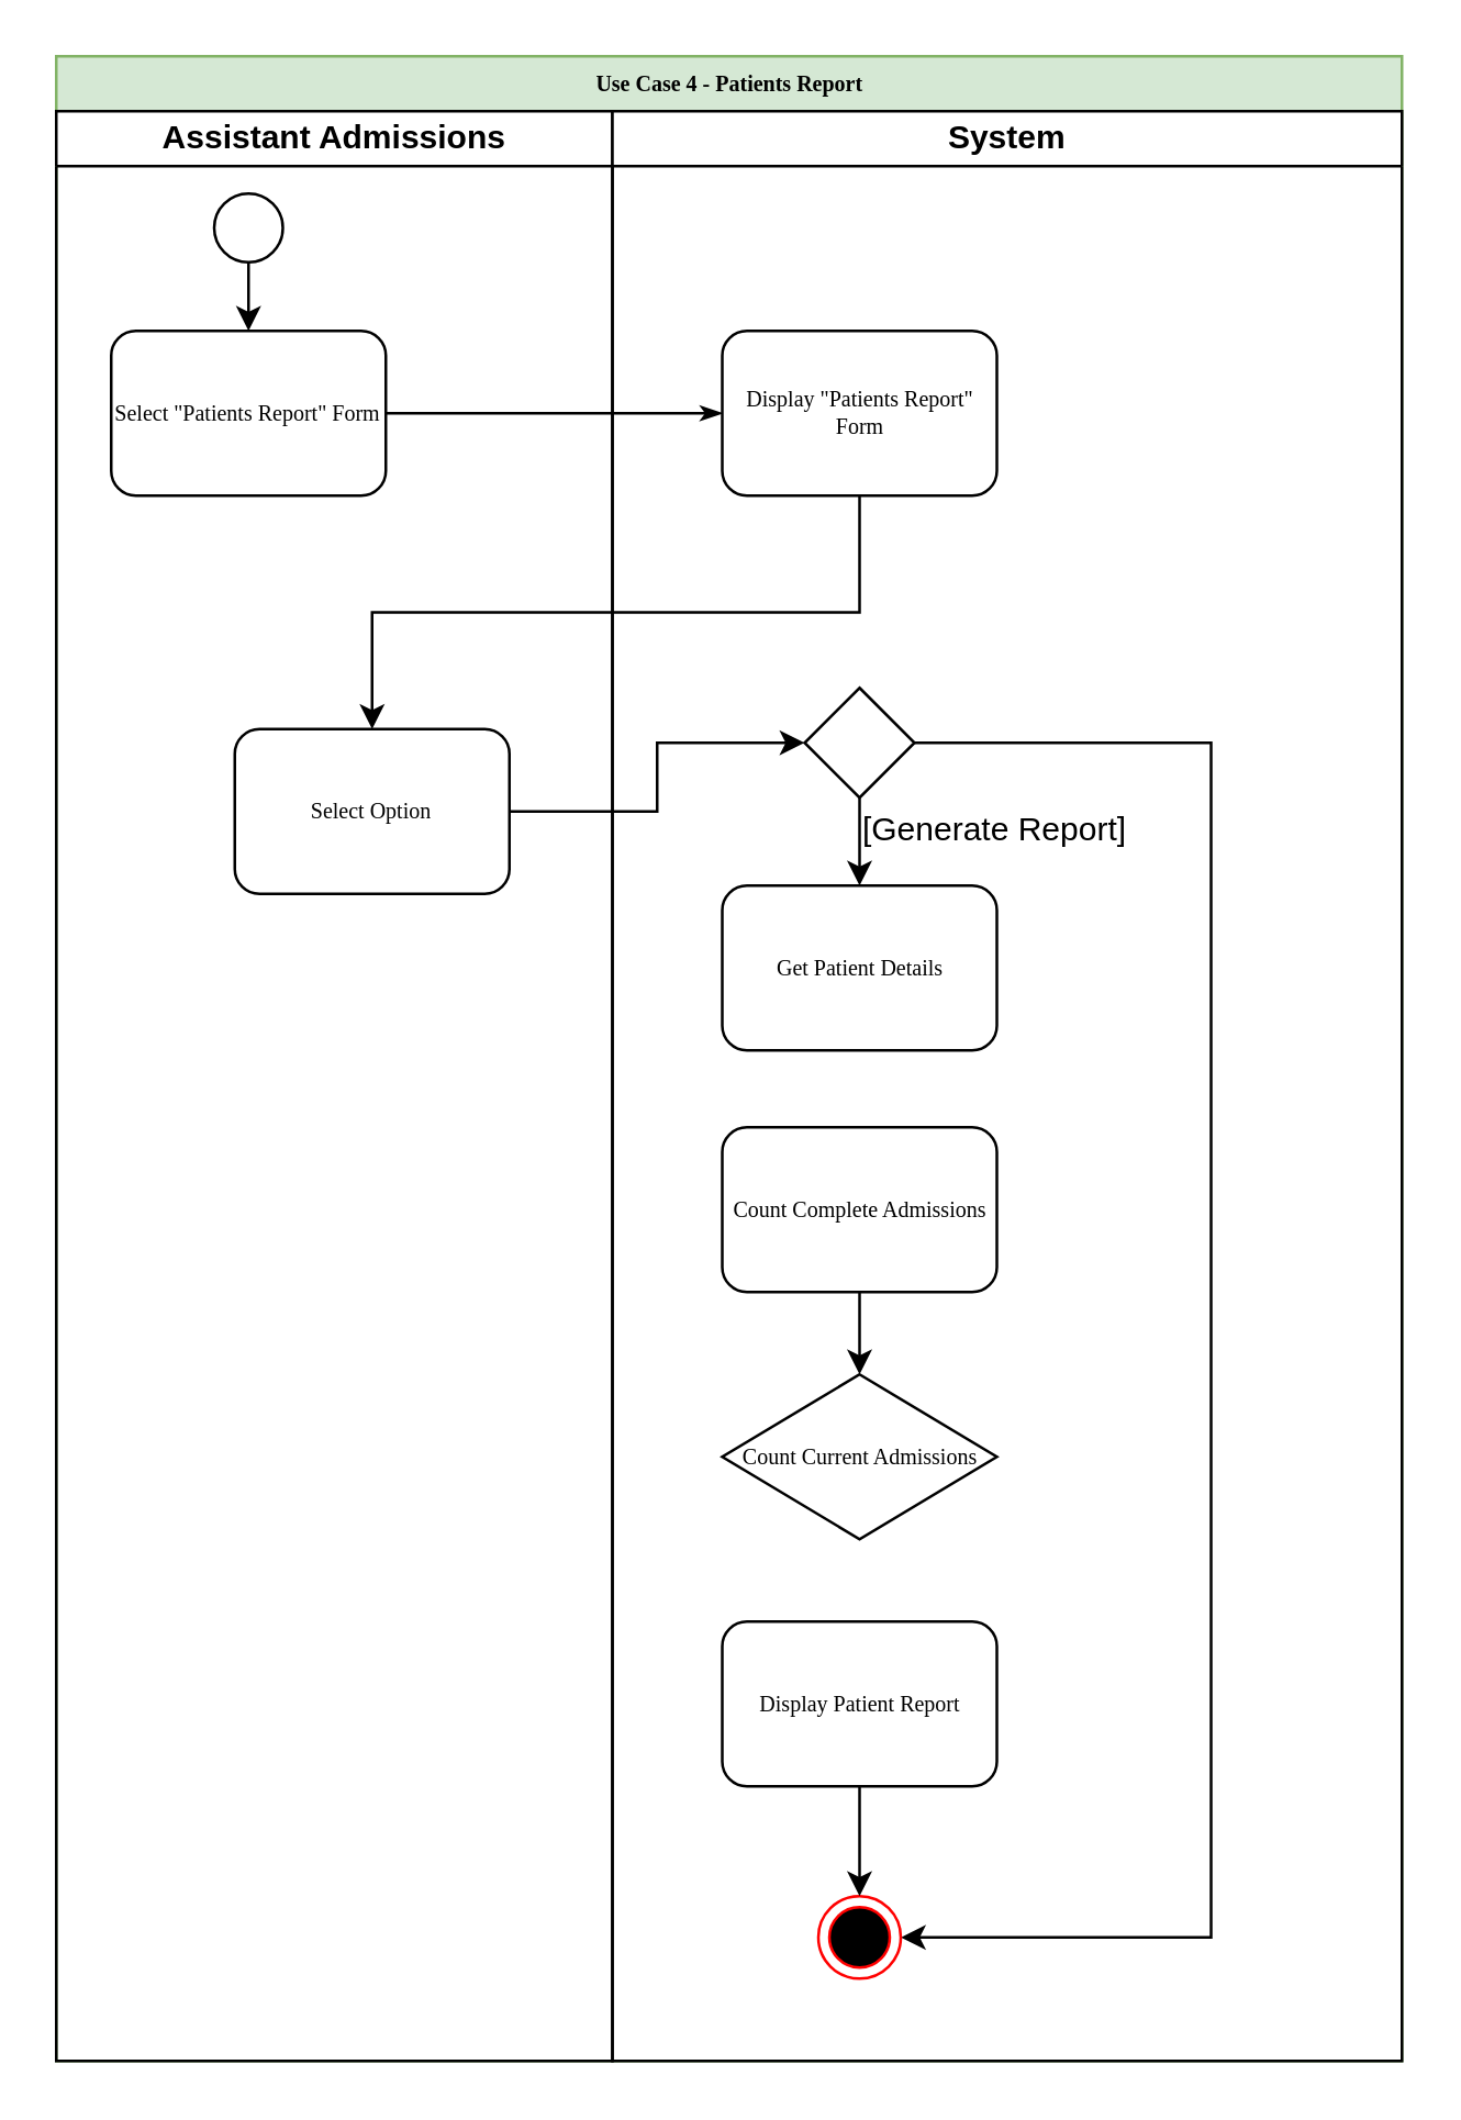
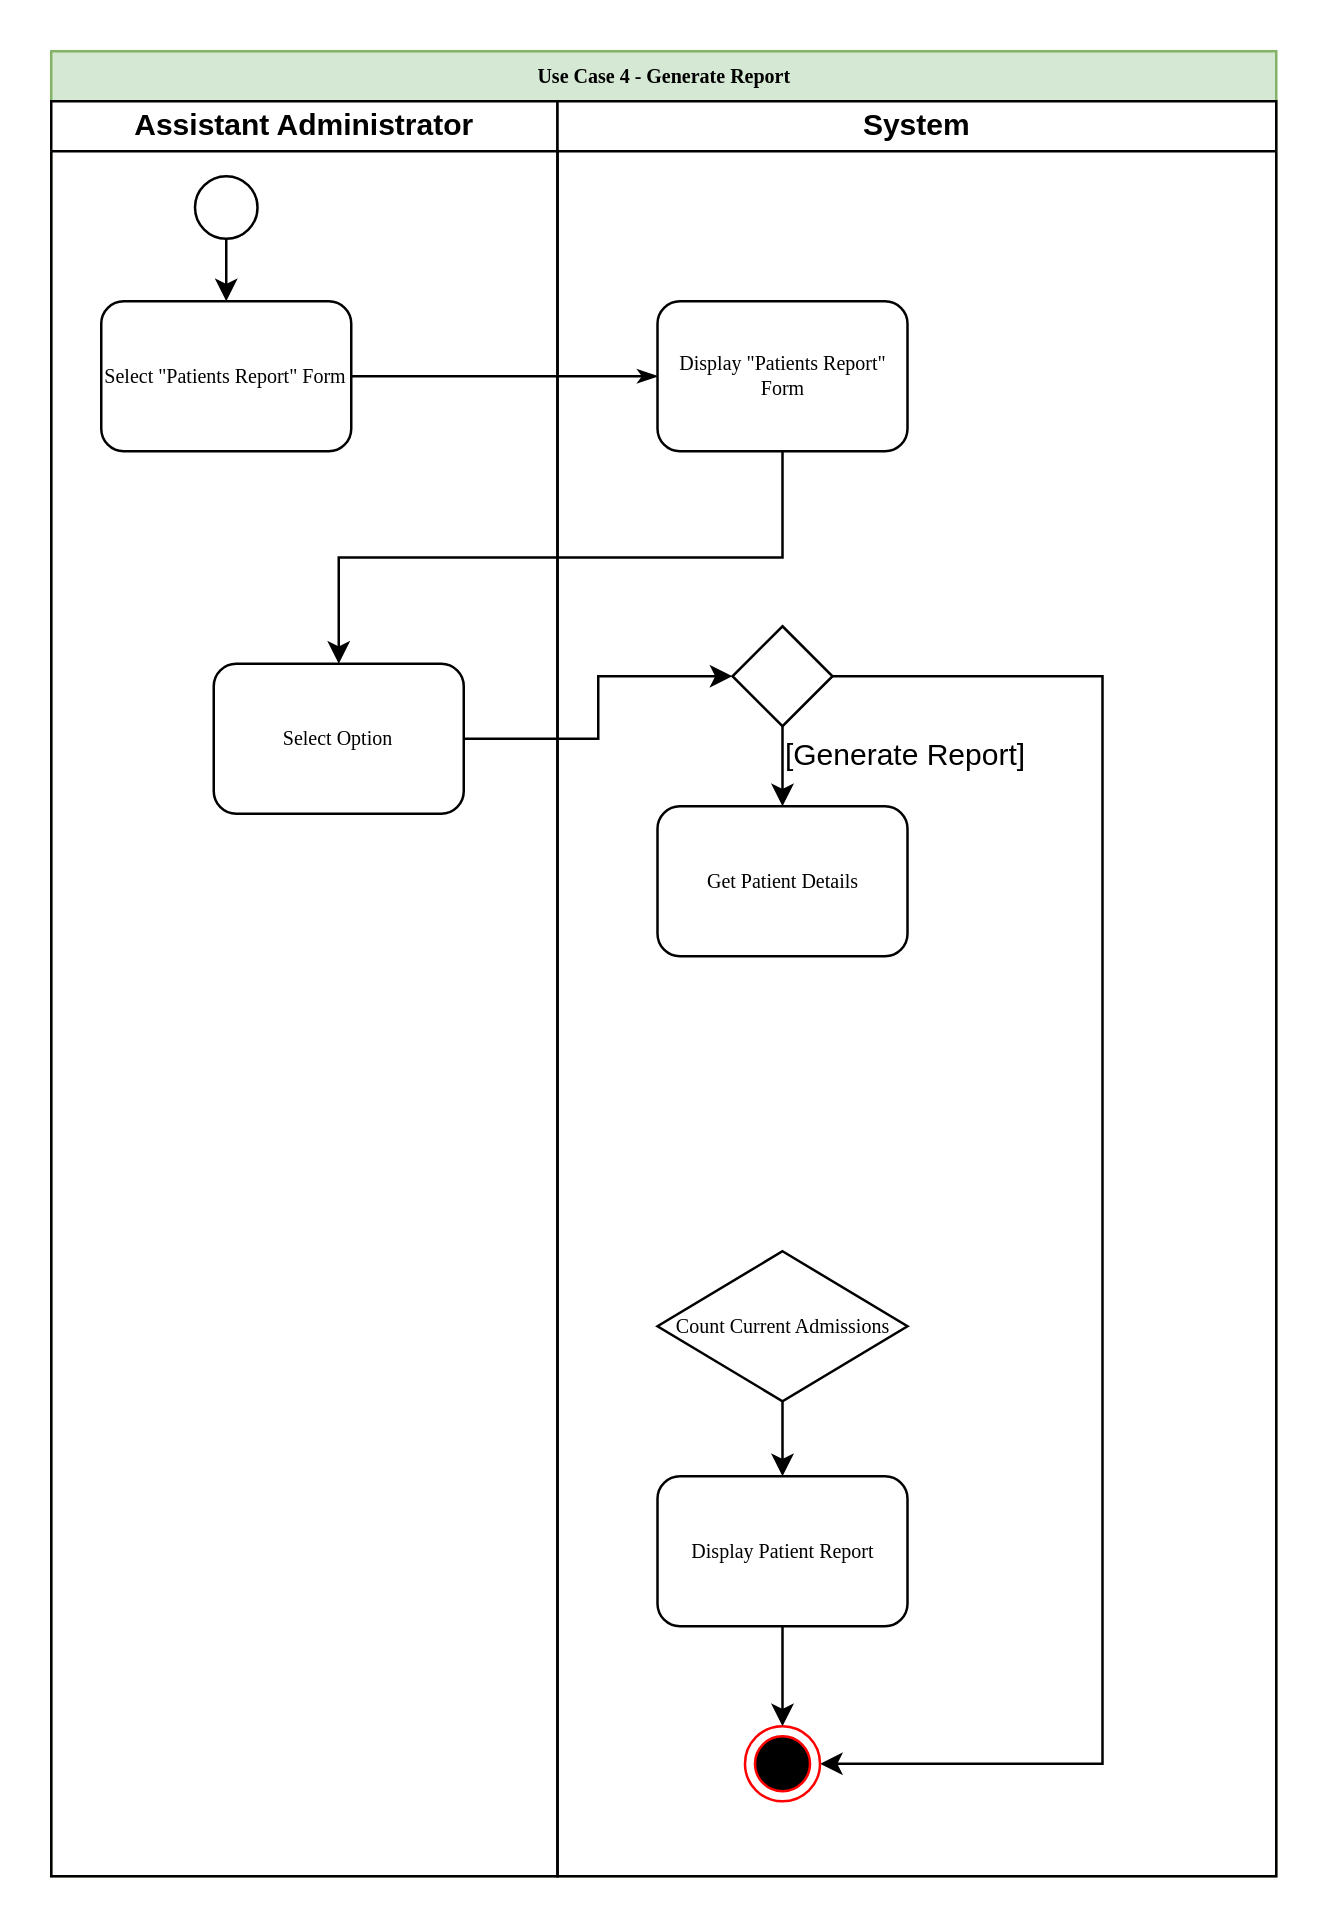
  <mxCell id="0" />
  <mxCell id="1" parent="0" />
- <mxCell id="2" value="Use Case 4 - Patients Report" style="swimlane;html=1;childLayout=stackLayout;startSize=20;rounded=0;shadow=0;labelBackgroundColor=none;strokeWidth=1;fontFamily=Verdana;fontSize=8;align=center;fillColor=#d5e8d4;strokeColor=#82b366;" parent="1" vertex="1"><mxGeometry x="20" y="20" width="490" height="730" as="geometry" /></mxCell>
- <mxCell id="3" value="Assistant Admissions" style="swimlane;html=1;startSize=20;" parent="2" vertex="1"><mxGeometry y="20" width="202.5" height="710" as="geometry" /></mxCell>
+ <mxCell id="2" value="Use Case 4 - Generate Report" style="swimlane;html=1;childLayout=stackLayout;startSize=20;rounded=0;shadow=0;labelBackgroundColor=none;strokeWidth=1;fontFamily=Verdana;fontSize=8;align=center;fillColor=#d5e8d4;strokeColor=#82b366;" parent="1" vertex="1"><mxGeometry x="20" y="20" width="490" height="730" as="geometry" /></mxCell>
+ <mxCell id="3" value="Assistant Administrator" style="swimlane;html=1;startSize=20;" parent="2" vertex="1"><mxGeometry y="20" width="202.5" height="710" as="geometry" /></mxCell>
  <mxCell id="4" value="" style="edgeStyle=orthogonalEdgeStyle;rounded=0;orthogonalLoop=1;jettySize=auto;html=1;" parent="3" source="5" target="6" edge="1"><mxGeometry relative="1" as="geometry" /></mxCell>
  <mxCell id="5" value="" style="ellipse;whiteSpace=wrap;html=1;aspect=fixed;" parent="3" vertex="1"><mxGeometry x="57.5" y="30" width="25" height="25" as="geometry" /></mxCell>
  <mxCell id="6" value="Select &quot;Patients Report&quot; Form" style="rounded=1;whiteSpace=wrap;html=1;shadow=0;labelBackgroundColor=none;strokeWidth=1;fontFamily=Verdana;fontSize=8;align=center;" parent="3" vertex="1"><mxGeometry x="20" y="80" width="100" height="60" as="geometry" /></mxCell>
  <mxCell id="7" value="Select Option" style="rounded=1;whiteSpace=wrap;html=1;shadow=0;labelBackgroundColor=none;strokeWidth=1;fontFamily=Verdana;fontSize=8;align=center;" parent="3" vertex="1"><mxGeometry x="65" y="225" width="100" height="60" as="geometry" /></mxCell>
  <mxCell id="8" style="edgeStyle=orthogonalEdgeStyle;rounded=1;html=1;labelBackgroundColor=none;startArrow=none;startFill=0;startSize=5;endArrow=classicThin;endFill=1;endSize=5;jettySize=auto;orthogonalLoop=1;strokeWidth=1;fontFamily=Verdana;fontSize=8" parent="2" source="6" target="20" edge="1"><mxGeometry relative="1" as="geometry" /></mxCell>
  <mxCell id="9" style="edgeStyle=orthogonalEdgeStyle;rounded=0;orthogonalLoop=1;jettySize=auto;html=1;exitX=0.5;exitY=1;exitDx=0;exitDy=0;entryX=0.5;entryY=0;entryDx=0;entryDy=0;" parent="2" source="20" target="7" edge="1"><mxGeometry relative="1" as="geometry" /></mxCell>
  <mxCell id="10" value="System" style="swimlane;html=1;startSize=20;" parent="2" vertex="1"><mxGeometry x="202.5" y="20" width="287.5" height="710" as="geometry" /></mxCell>
- <mxCell id="11" style="edgeStyle=orthogonalEdgeStyle;rounded=0;orthogonalLoop=1;jettySize=auto;html=1;exitX=0.5;exitY=1;exitDx=0;exitDy=0;entryX=0.5;entryY=0;entryDx=0;entryDy=0;" parent="10" source="21" target="22" edge="1"><mxGeometry relative="1" as="geometry"><mxPoint x="90" y="440" as="sourcePoint" /></mxGeometry></mxCell>
+ <mxCell id="12" value="" style="edgeStyle=orthogonalEdgeStyle;rounded=0;orthogonalLoop=1;jettySize=auto;html=1;" parent="10" source="22" target="18" edge="1"><mxGeometry relative="1" as="geometry" /></mxCell>
  <mxCell id="13" style="edgeStyle=orthogonalEdgeStyle;rounded=0;orthogonalLoop=1;jettySize=auto;html=1;exitX=0.5;exitY=1;exitDx=0;exitDy=0;entryX=0.5;entryY=0;entryDx=0;entryDy=0;" edge="1" parent="10" source="15" target="19"><mxGeometry relative="1" as="geometry" /></mxCell>
  <mxCell id="14" style="edgeStyle=orthogonalEdgeStyle;rounded=0;orthogonalLoop=1;jettySize=auto;html=1;exitX=1;exitY=0.5;exitDx=0;exitDy=0;entryX=1;entryY=0.5;entryDx=0;entryDy=0;" edge="1" parent="10" source="15" target="16"><mxGeometry relative="1" as="geometry"><Array as="points"><mxPoint x="218" y="230" /><mxPoint x="218" y="665" /></Array></mxGeometry></mxCell>
  <mxCell id="15" value="" style="rhombus;whiteSpace=wrap;html=1;" parent="10" vertex="1"><mxGeometry x="70" y="210" width="40" height="40" as="geometry" /></mxCell>
  <mxCell id="16" value="" style="ellipse;html=1;shape=endState;fillColor=#000000;strokeColor=#ff0000;" parent="10" vertex="1"><mxGeometry x="75" y="650" width="30" height="30" as="geometry" /></mxCell>
  <mxCell id="17" style="edgeStyle=orthogonalEdgeStyle;rounded=0;orthogonalLoop=1;jettySize=auto;html=1;exitX=0.5;exitY=1;exitDx=0;exitDy=0;entryX=0.5;entryY=0;entryDx=0;entryDy=0;" parent="10" source="18" target="16" edge="1"><mxGeometry relative="1" as="geometry" /></mxCell>
  <mxCell id="18" value="Display Patient Report" style="rounded=1;whiteSpace=wrap;html=1;shadow=0;labelBackgroundColor=none;strokeWidth=1;fontFamily=Verdana;fontSize=8;align=center;" parent="10" vertex="1"><mxGeometry x="40" y="550" width="100" height="60" as="geometry" /></mxCell>
  <mxCell id="19" value="Get Patient Details" style="rounded=1;whiteSpace=wrap;html=1;shadow=0;labelBackgroundColor=none;strokeWidth=1;fontFamily=Verdana;fontSize=8;align=center;" parent="10" vertex="1"><mxGeometry x="40" y="282" width="100" height="60" as="geometry" /></mxCell>
  <mxCell id="20" value="Display &quot;Patients Report&quot; Form" style="rounded=1;whiteSpace=wrap;html=1;shadow=0;labelBackgroundColor=none;strokeWidth=1;fontFamily=Verdana;fontSize=8;align=center;" parent="10" vertex="1"><mxGeometry x="40" y="80" width="100" height="60" as="geometry" /></mxCell>
- <mxCell id="21" value="Count Complete Admissions" style="rounded=1;whiteSpace=wrap;html=1;shadow=0;labelBackgroundColor=none;strokeWidth=1;fontFamily=Verdana;fontSize=8;align=center;" parent="10" vertex="1"><mxGeometry x="40" y="370" width="100" height="60" as="geometry" /></mxCell>
  <mxCell id="22" value="Count Current Admissions" style="rhombus;whiteSpace=wrap;html=1;shadow=0;labelBackgroundColor=none;strokeWidth=1;fontFamily=Verdana;fontSize=8;align=center;" parent="10" vertex="1"><mxGeometry x="40" y="460" width="100" height="60" as="geometry" /></mxCell>
  <mxCell id="23" value="[Generate Report]" style="text;html=1;strokeColor=none;fillColor=none;align=center;verticalAlign=middle;whiteSpace=wrap;rounded=0;" parent="10" vertex="1"><mxGeometry x="89.75" y="252" width="100" height="20" as="geometry" /></mxCell>
  <mxCell id="24" style="edgeStyle=orthogonalEdgeStyle;rounded=0;orthogonalLoop=1;jettySize=auto;html=1;exitX=1;exitY=0.5;exitDx=0;exitDy=0;entryX=0;entryY=0.5;entryDx=0;entryDy=0;" edge="1" parent="2" source="7" target="15"><mxGeometry relative="1" as="geometry" /></mxCell>
